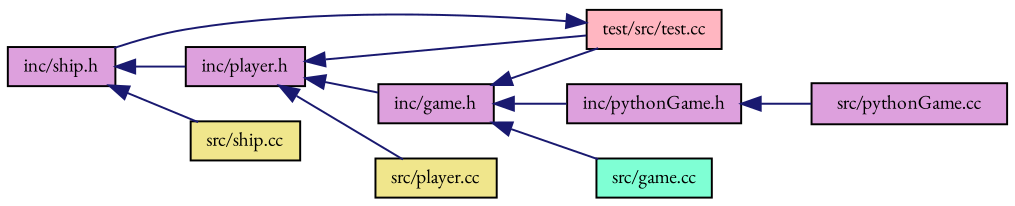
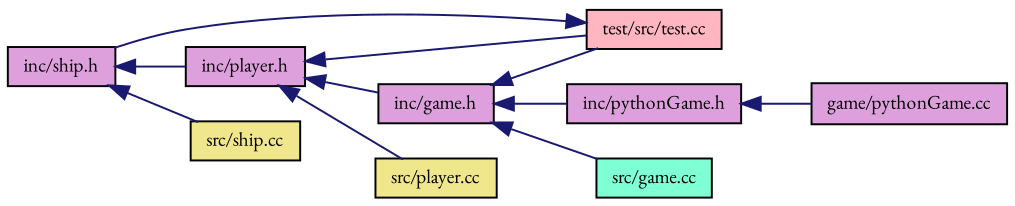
  digraph {
    fontname="EB Garamond"
    rankdir=LR
    node [color=black fillcolor=plum fontname="EB Garamond" fontsize=10 shape=record style=filled]
    edge [color=midnightblue dir=back fontname="EB Garamond" fontsize=10 labelfontname=Helvetica labelfontsize=10 style=solid]
    n1 [fontcolor=black height=0.2 label="inc/ship.h" width=0.4]
    n2 [height=0.2 label="inc/player.h" width=0.4]
    n3 [fillcolor=khaki height=0.2 label="src/ship.cc" width=0.4]
    n4 [fillcolor=lightpink height=0.2 label="test/src/test.cc" width=0.4]
    n5 [height=0.2 label="inc/game.h" width=0.4]
    n6 [fillcolor=khaki height=0.2 label="src/player.cc" width=0.4]
    n7 [height=0.2 label="inc/pythonGame.h" width=0.4]
    n8 [fillcolor=aquamarine height=0.2 label="src/game.cc" width=0.4]
-   n9 [height=0.2 label="src/pythonGame.cc" width=0.4]
+   n9 [height=0.2 label="game/pythonGame.cc" width=0.4]
    n1 -> n2
    n1 -> n3
    n2 -> n4
    n2 -> n5
    n2 -> n6
    n4 -> n1
    n5 -> n4
    n5 -> n7
    n5 -> n8
    n7 -> n9
  }
